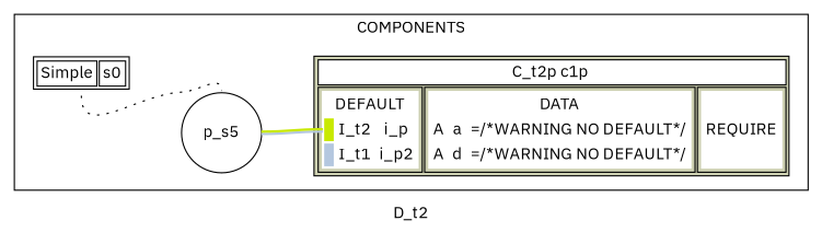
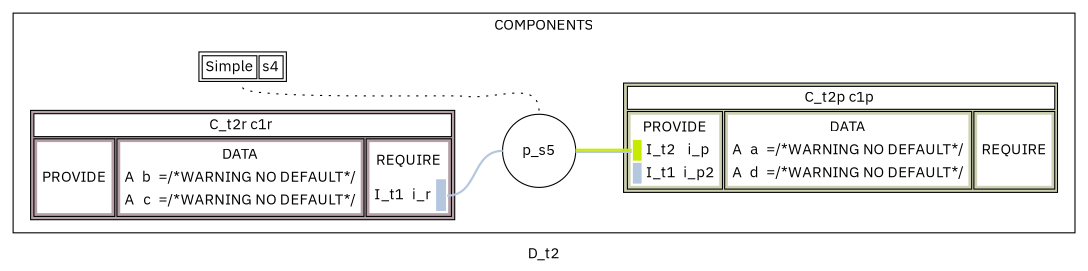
  digraph {
    fontname="IBM Plex Sans"
    label=D_t2
    rankdir=LR
    node [fontname="IBM Plex Sans" shape=plaintext]
    edge [dir=none fontname="IBM Plex Sans" penwidth=2.0]
-   n2 [label=< <table bgcolor="#ced1b2">   <tr>   <td bgcolor="white" colspan="3" HREF="https://www.lapin.fr/C_t2p">C_t2p c1p </td>   </tr>    <tr>   <td>   <table bgcolor="white" BORDER="0">          <tr><td colspan="3">DEFAULT</td></tr>               <tr>     <td bgcolor="#c8e900" PORT="i_p"> </td>     <td HREF="https://www.lapin.fr/I_t2">I_t2</td>     <td>i_p</td> </tr>  <tr>     <td bgcolor="#b4c7df" PORT="i_p2"> </td>     <td HREF="https://www.lapin.fr/I_t1">I_t1</td>     <td>i_p2</td> </tr>           </table>   </td>    <td>   <table bgcolor="white" BORDER="0">          <tr><td colspan="3">DATA</td></tr>               <tr>     <td HREF="https://www.lapin.fr/A">A</td>     <td>a</td>     <td>=/*WARNING NO DEFAULT*/</td> </tr>      <tr>     <td HREF="https://www.lapin.fr/A">A</td>     <td>d</td>     <td>=/*WARNING NO DEFAULT*/</td> </tr>        </table>   </td>    <td>   <table bgcolor="white" BORDER="0">         <tr><td colspan="3">REQUIRE</td></tr>                       </table>   </td>   </tr>  </table> >]
+   n1 [label=< <table bgcolor="#b49fa7">   <tr>   <td bgcolor="white" colspan="3" HREF="https://www.lapin.fr/C_t2r">C_t2r c1r </td>   </tr>    <tr>   <td>   <table bgcolor="white" BORDER="0">          <tr><td colspan="3">PROVIDE</td></tr>                        </table>   </td>    <td>   <table bgcolor="white" BORDER="0">          <tr><td colspan="3">DATA</td></tr>               <tr>     <td HREF="https://www.lapin.fr/A">A</td>     <td>b</td>     <td>=/*WARNING NO DEFAULT*/</td> </tr>      <tr>     <td HREF="https://www.lapin.fr/A">A</td>     <td>c</td>     <td>=/*WARNING NO DEFAULT*/</td> </tr>        </table>   </td>    <td>   <table bgcolor="white" BORDER="0">         <tr><td colspan="3">REQUIRE</td></tr>              <tr>     <td HREF="https://www.lapin.fr/I_t1">I_t1</td>     <td>i_r</td>     <td bgcolor="#b4c7df" PORT="i_r"> </td> </tr>           </table>   </td>   </tr>  </table> >]
+   n2 [label=< <table bgcolor="#ced1b2">   <tr>   <td bgcolor="white" colspan="3" HREF="https://www.lapin.fr/C_t2p">C_t2p c1p </td>   </tr>    <tr>   <td>   <table bgcolor="white" BORDER="0">          <tr><td colspan="3">PROVIDE</td></tr>               <tr>     <td bgcolor="#c8e900" PORT="i_p"> </td>     <td HREF="https://www.lapin.fr/I_t2">I_t2</td>     <td>i_p</td> </tr>  <tr>     <td bgcolor="#b4c7df" PORT="i_p2"> </td>     <td HREF="https://www.lapin.fr/I_t1">I_t1</td>     <td>i_p2</td> </tr>           </table>   </td>    <td>   <table bgcolor="white" BORDER="0">          <tr><td colspan="3">DATA</td></tr>               <tr>     <td HREF="https://www.lapin.fr/A">A</td>     <td>a</td>     <td>=/*WARNING NO DEFAULT*/</td> </tr>      <tr>     <td HREF="https://www.lapin.fr/A">A</td>     <td>d</td>     <td>=/*WARNING NO DEFAULT*/</td> </tr>        </table>   </td>    <td>   <table bgcolor="white" BORDER="0">         <tr><td colspan="3">REQUIRE</td></tr>                       </table>   </td>   </tr>  </table> >]
    n3 [height=0.1 label=p_s5 shape=circle width=0.1]
-   n4 [label=<     <table bgcolor="white">     <tr>         <td href="http://lapin.com/Simple">Simple</td>         <td>s0</td>     </tr>      </table> >]
+   n4 [label=<     <table bgcolor="white">     <tr>         <td href="http://lapin.com/Simple">Simple</td>         <td>s4</td>     </tr>      </table> >]
    subgraph cluster_1 {
      label=COMPONENTS
+     n1
      n2
      n3
      n4
    }
    subgraph cluster_2 {
      label="LINKS IN"
    }
    subgraph cluster_3 {
      label="LINKS OUT"
    }
+   n1 -> n3 [color="#b4c7df" headport=w tailport="i_r:e"]
    n3 -> n2 [color="#b4c7df:#c8e900" headport="i_p:w" tailport=e]
    n4 -> n3 [headport=n style=dotted tailport=s penwidth=""]
  }
